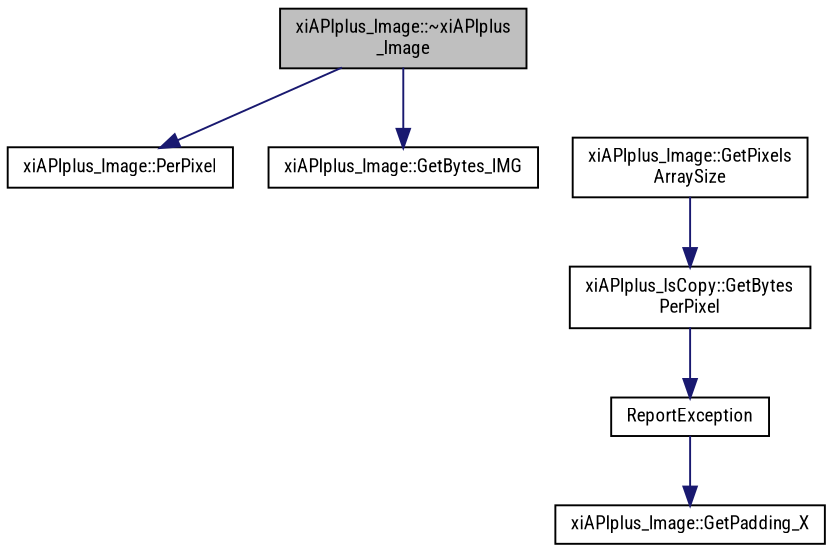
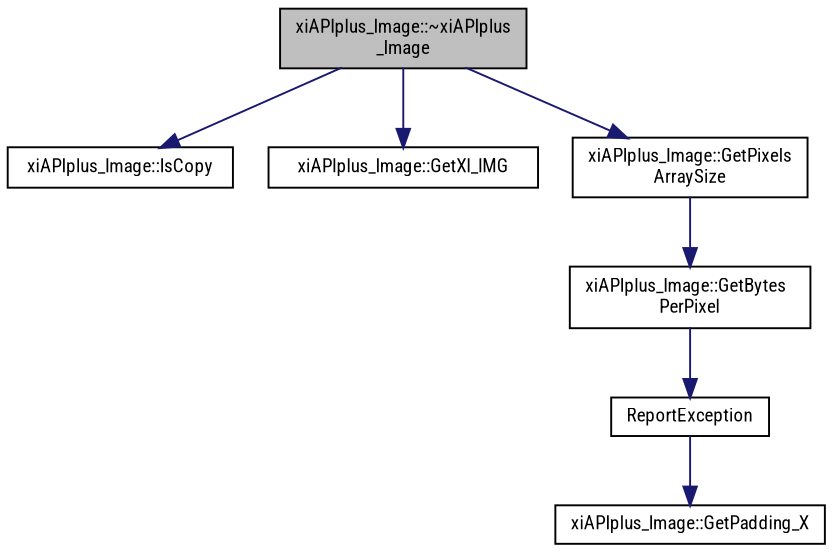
  digraph {
    fontname="Roboto Condensed"
    rankdir=TB
    node [color=black fillcolor=white fontname="Roboto Condensed" fontsize=10 shape=record style=filled]
    edge [color=midnightblue fontname="Roboto Condensed" fontsize=10 labelfontname=Helvetica labelfontsize=10 style=solid]
    n1 [fillcolor=grey75 fontcolor=black height=0.2 label="xiAPIplus_Image::~xiAPIplus\l_Image" width=0.4]
-   n2 [height=0.2 label="xiAPIplus_Image::PerPixel" width=0.4]
-   n3 [height=0.2 label="xiAPIplus_Image::GetBytes_IMG" width=0.4]
+   n2 [height=0.2 label="xiAPIplus_Image::IsCopy" width=0.4]
+   n3 [height=0.2 label="xiAPIplus_Image::GetXI_IMG" width=0.4]
    n4 [height=0.2 label="xiAPIplus_Image::GetPixels\lArraySize" width=0.4]
-   n5 [height=0.2 label="xiAPIplus_IsCopy::GetBytes\lPerPixel" width=0.4]
+   n5 [height=0.2 label="xiAPIplus_Image::GetBytes\lPerPixel" width=0.4]
    n6 [height=0.2 label="xiAPIplus_Image::GetPadding_X" width=0.4]
    n7 [height=0.2 label=ReportException width=0.4]
    n1 -> n2
    n1 -> n3
+   n1 -> n4
    n4 -> n5
    n5 -> n7
    n7 -> n6
  }
